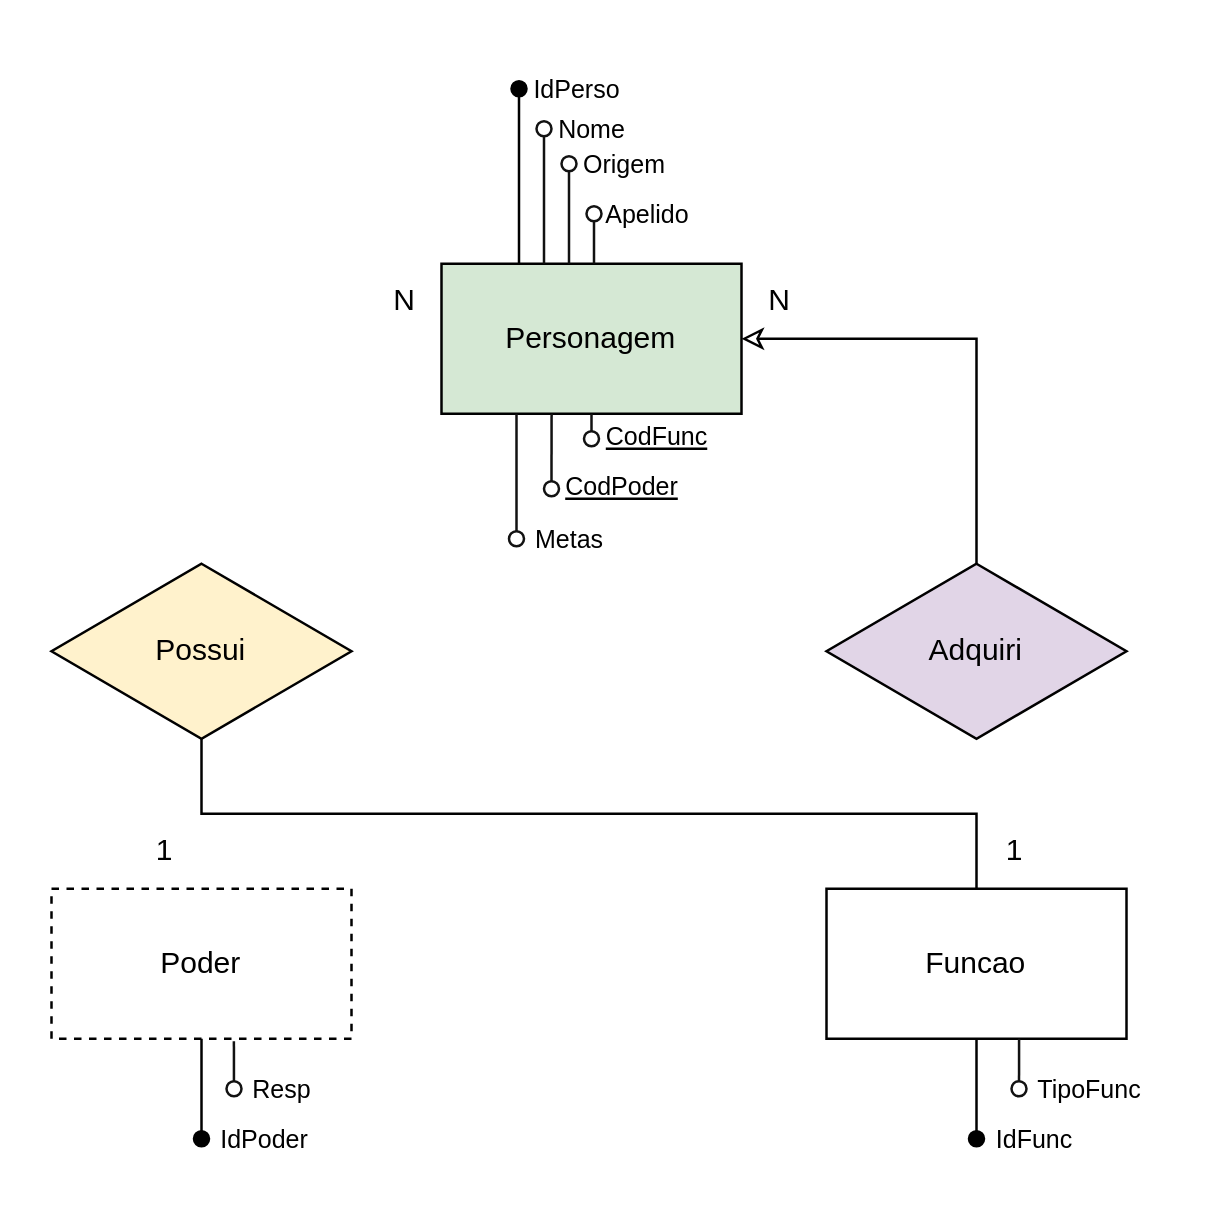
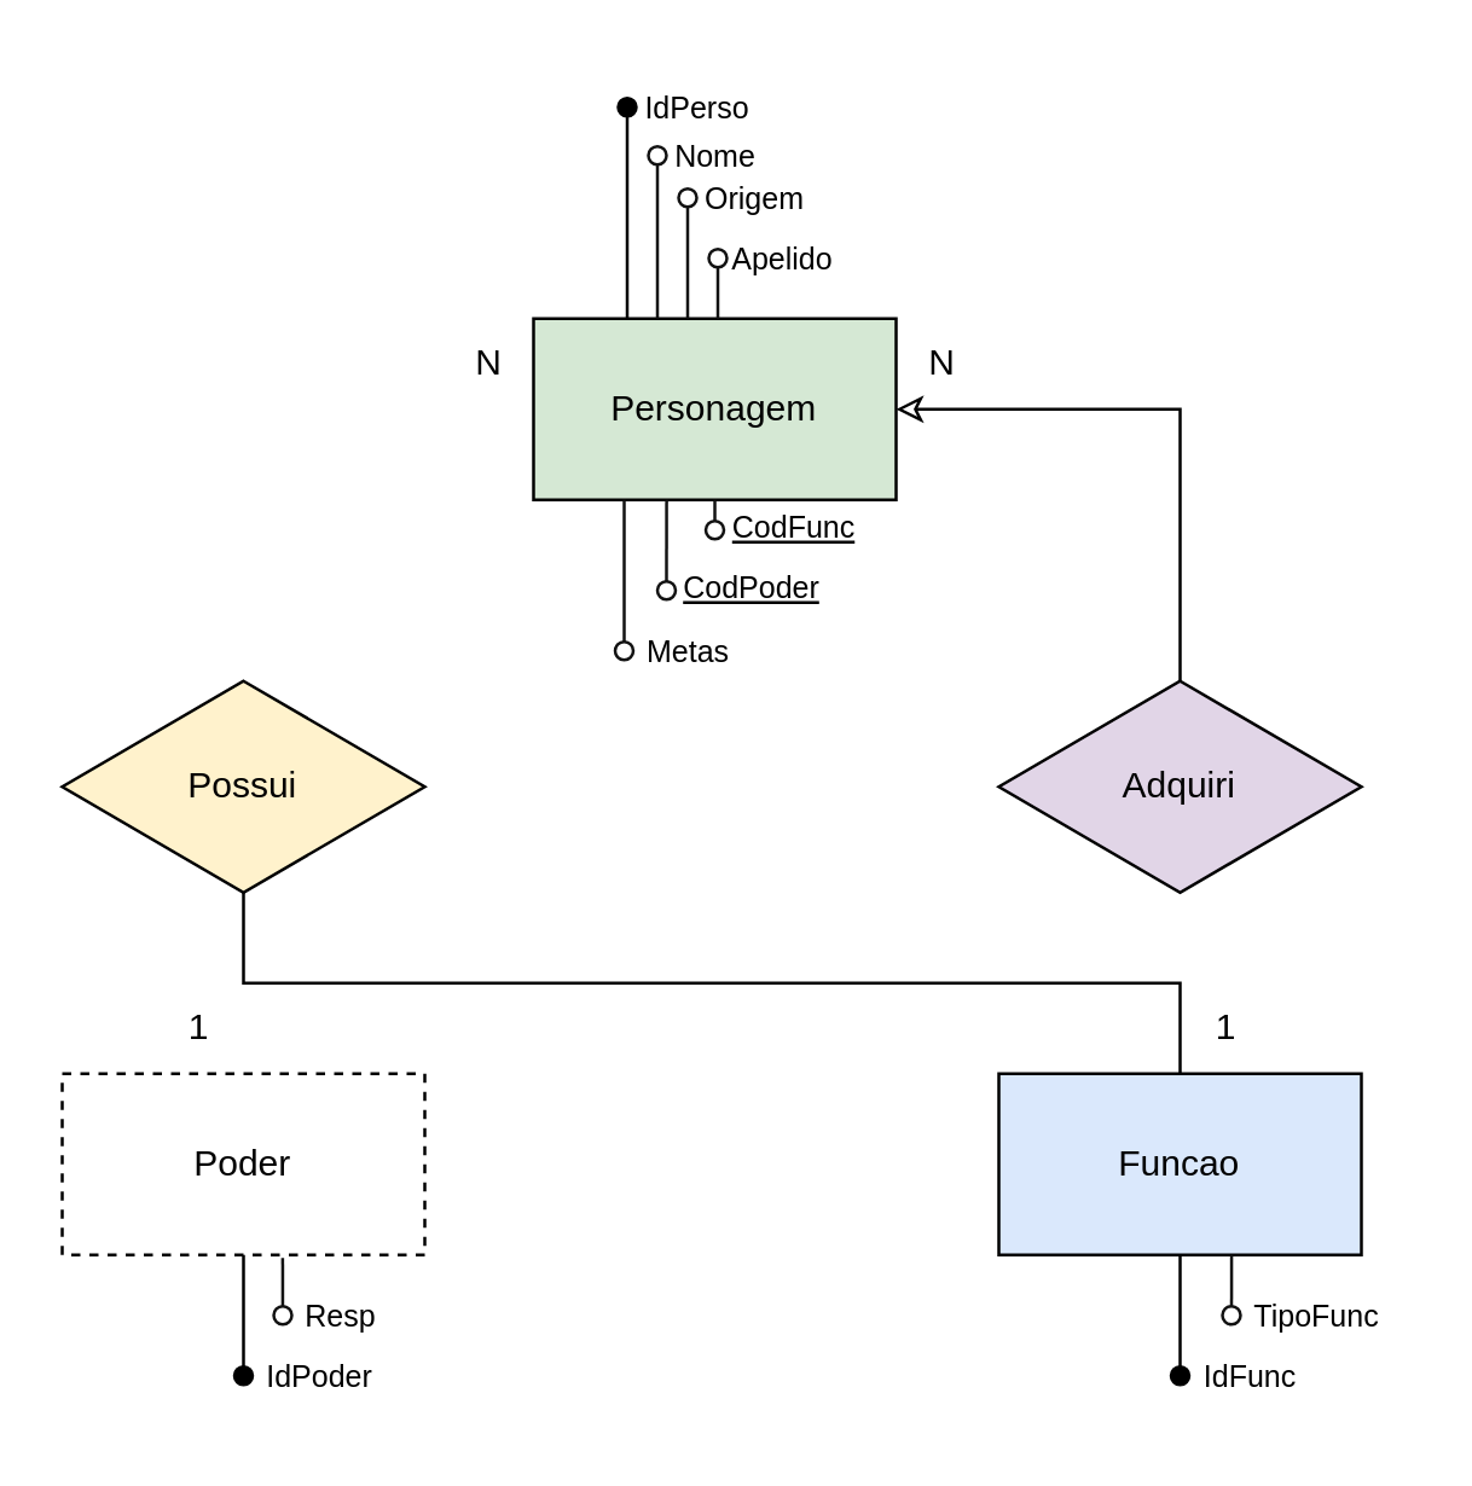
  <mxCell id="0" />
  <mxCell id="1" parent="0" />
- <mxCell id="2" value="&lt;font style=&quot;vertical-align: inherit;&quot;&gt;&lt;font style=&quot;vertical-align: inherit;&quot;&gt;Funcao&lt;/font&gt;&lt;/font&gt;" style="rounded=0;whiteSpace=wrap;html=1;" parent="1" vertex="1"><mxGeometry x="330" y="355" width="120" height="60" as="geometry" /></mxCell>
+ <mxCell id="2" value="&lt;font style=&quot;vertical-align: inherit;&quot;&gt;&lt;font style=&quot;vertical-align: inherit;&quot;&gt;Funcao&lt;/font&gt;&lt;/font&gt;" style="rounded=0;whiteSpace=wrap;html=1;fillColor=#dae8fc;" parent="1" vertex="1"><mxGeometry x="330" y="355" width="120" height="60" as="geometry" /></mxCell>
  <mxCell id="3" value="&lt;font style=&quot;vertical-align: inherit;&quot;&gt;&lt;font style=&quot;vertical-align: inherit;&quot;&gt;Personagem&lt;/font&gt;&lt;/font&gt;" style="rounded=0;whiteSpace=wrap;html=1;fillColor=#d5e8d4;" parent="1" vertex="1"><mxGeometry x="176" y="105" width="120" height="60" as="geometry" /></mxCell>
  <mxCell id="4" style="edgeStyle=orthogonalEdgeStyle;rounded=0;orthogonalLoop=1;jettySize=auto;html=1;exitX=0.5;exitY=0;exitDx=0;exitDy=0;entryX=1;entryY=0.5;entryDx=0;entryDy=0;endArrow=classic;endFill=0;" edge="1" parent="1" source="5" target="3"><mxGeometry relative="1" as="geometry" /></mxCell>
  <mxCell id="5" value="&lt;font style=&quot;vertical-align: inherit;&quot;&gt;&lt;font style=&quot;vertical-align: inherit;&quot;&gt;Adquiri&lt;/font&gt;&lt;/font&gt;" style="rhombus;whiteSpace=wrap;html=1;fillColor=#e1d5e7;" parent="1" vertex="1"><mxGeometry x="330" y="225" width="120" height="70" as="geometry" /></mxCell>
  <mxCell id="6" value="&lt;font style=&quot;vertical-align: inherit;&quot;&gt;&lt;font style=&quot;vertical-align: inherit;&quot;&gt;1&lt;/font&gt;&lt;/font&gt;" style="text;html=1;align=center;verticalAlign=middle;resizable=0;points=[];autosize=1;strokeColor=none;fillColor=none;" parent="1" vertex="1"><mxGeometry x="50" y="325" width="30" height="30" as="geometry" /></mxCell>
  <mxCell id="7" value="&lt;font style=&quot;vertical-align: inherit;&quot;&gt;&lt;font style=&quot;vertical-align: inherit;&quot;&gt;N&lt;/font&gt;&lt;/font&gt;" style="text;html=1;align=center;verticalAlign=middle;resizable=0;points=[];autosize=1;strokeColor=none;fillColor=none;" parent="1" vertex="1"><mxGeometry x="146" y="105" width="30" height="30" as="geometry" /></mxCell>
  <mxCell id="8" value="&lt;font style=&quot;vertical-align: inherit;&quot;&gt;&lt;font style=&quot;vertical-align: inherit;&quot;&gt;Poder&lt;/font&gt;&lt;/font&gt;" style="rounded=0;whiteSpace=wrap;html=1;dashed=1;" vertex="1" parent="1"><mxGeometry x="20" y="355" width="120" height="60" as="geometry" /></mxCell>
  <mxCell id="9" style="edgeStyle=orthogonalEdgeStyle;rounded=0;orthogonalLoop=1;jettySize=auto;html=1;exitX=0.5;exitY=1;exitDx=0;exitDy=0;endArrow=none;endFill=0;" edge="1" parent="1" source="10" target="2"><mxGeometry relative="1" as="geometry" /></mxCell>
  <mxCell id="10" value="&lt;font style=&quot;vertical-align: inherit;&quot;&gt;&lt;font style=&quot;vertical-align: inherit;&quot;&gt;Possui&lt;/font&gt;&lt;/font&gt;" style="rhombus;whiteSpace=wrap;html=1;fillColor=#fff2cc;" vertex="1" parent="1"><mxGeometry x="20" y="225" width="120" height="70" as="geometry" /></mxCell>
  <mxCell id="11" value="&lt;font style=&quot;vertical-align: inherit;&quot;&gt;&lt;font style=&quot;vertical-align: inherit;&quot;&gt;N&lt;/font&gt;&lt;/font&gt;" style="text;html=1;align=center;verticalAlign=middle;resizable=0;points=[];autosize=1;strokeColor=none;fillColor=none;" vertex="1" parent="1"><mxGeometry x="296" y="105" width="30" height="30" as="geometry" /></mxCell>
  <mxCell id="12" value="&lt;font style=&quot;vertical-align: inherit;&quot;&gt;&lt;font style=&quot;vertical-align: inherit;&quot;&gt;1&lt;/font&gt;&lt;/font&gt;" style="text;html=1;align=center;verticalAlign=middle;resizable=0;points=[];autosize=1;strokeColor=none;fillColor=none;" vertex="1" parent="1"><mxGeometry x="390" y="325" width="30" height="30" as="geometry" /></mxCell>
  <mxCell id="13" value="" style="endArrow=none;html=1;rounded=0;entryX=0.25;entryY=0;entryDx=0;entryDy=0;endFill=0;startArrow=oval;startFill=1;" edge="1" parent="1"><mxGeometry width="50" height="50" relative="1" as="geometry"><mxPoint x="207" y="35" as="sourcePoint" /><mxPoint x="207" y="105" as="targetPoint" /></mxGeometry></mxCell>
  <mxCell id="14" value="IdPerso" style="text;html=1;align=center;verticalAlign=middle;resizable=0;points=[];autosize=1;strokeColor=none;fillColor=none;fontSize=10;" vertex="1" parent="1"><mxGeometry x="200" y="20" width="60" height="30" as="geometry" /></mxCell>
  <mxCell id="15" value="" style="endArrow=none;html=1;rounded=0;endFill=0;startArrow=oval;startFill=0;strokeColor=#121212;" edge="1" parent="1"><mxGeometry width="50" height="50" relative="1" as="geometry"><mxPoint x="217" y="51" as="sourcePoint" /><mxPoint x="217" y="105" as="targetPoint" /></mxGeometry></mxCell>
  <mxCell id="16" value="Nome" style="text;html=1;align=center;verticalAlign=middle;resizable=0;points=[];autosize=1;strokeColor=none;fillColor=none;fontSize=10;" vertex="1" parent="1"><mxGeometry x="211" y="36" width="50" height="30" as="geometry" /></mxCell>
  <mxCell id="17" value="" style="endArrow=none;html=1;rounded=0;endFill=0;startArrow=oval;startFill=0;strokeColor=#121212;" edge="1" parent="1"><mxGeometry width="50" height="50" relative="1" as="geometry"><mxPoint x="227" y="65" as="sourcePoint" /><mxPoint x="227" y="105" as="targetPoint" /></mxGeometry></mxCell>
  <mxCell id="18" value="Origem" style="text;html=1;align=center;verticalAlign=middle;resizable=0;points=[];autosize=1;strokeColor=none;fillColor=none;fontSize=10;" vertex="1" parent="1"><mxGeometry x="219" y="50" width="60" height="30" as="geometry" /></mxCell>
  <mxCell id="19" value="" style="endArrow=none;html=1;rounded=0;endFill=0;startArrow=oval;startFill=0;strokeColor=#121212;" edge="1" parent="1"><mxGeometry width="50" height="50" relative="1" as="geometry"><mxPoint x="237" y="85" as="sourcePoint" /><mxPoint x="237" y="105" as="targetPoint" /></mxGeometry></mxCell>
  <mxCell id="20" value="Apelido" style="text;html=1;align=left;verticalAlign=middle;resizable=0;points=[];autosize=1;strokeColor=none;fillColor=none;fontSize=10;" vertex="1" parent="1"><mxGeometry x="240" y="70" width="60" height="30" as="geometry" /></mxCell>
  <mxCell id="21" value="" style="endArrow=none;html=1;rounded=0;endFill=0;startArrow=oval;startFill=0;strokeColor=#121212;entryX=0.25;entryY=1;entryDx=0;entryDy=0;" edge="1" parent="1" target="3"><mxGeometry width="50" height="50" relative="1" as="geometry"><mxPoint x="206" y="215" as="sourcePoint" /><mxPoint x="237" y="115" as="targetPoint" /></mxGeometry></mxCell>
  <mxCell id="22" value="Metas" style="text;html=1;align=center;verticalAlign=middle;resizable=0;points=[];autosize=1;strokeColor=none;fillColor=none;fontSize=10;" vertex="1" parent="1"><mxGeometry x="202" y="200" width="50" height="30" as="geometry" /></mxCell>
  <mxCell id="23" value="" style="endArrow=none;html=1;rounded=0;endFill=0;startArrow=oval;startFill=0;strokeColor=#121212;entryX=0.367;entryY=1;entryDx=0;entryDy=0;entryPerimeter=0;" edge="1" parent="1" target="3"><mxGeometry width="50" height="50" relative="1" as="geometry"><mxPoint x="220" y="195" as="sourcePoint" /><mxPoint x="216" y="175" as="targetPoint" /></mxGeometry></mxCell>
  <mxCell id="24" value="CodPoder" style="text;html=1;align=center;verticalAlign=middle;resizable=0;points=[];autosize=1;strokeColor=none;fillColor=none;fontSize=10;fontStyle=4" vertex="1" parent="1"><mxGeometry x="213" y="179" width="70" height="30" as="geometry" /></mxCell>
  <mxCell id="25" value="" style="endArrow=none;html=1;rounded=0;endFill=0;startArrow=oval;startFill=0;strokeColor=#121212;entryX=0.5;entryY=1;entryDx=0;entryDy=0;" edge="1" parent="1" target="3"><mxGeometry width="50" height="50" relative="1" as="geometry"><mxPoint x="236" y="175" as="sourcePoint" /><mxPoint x="226" y="185" as="targetPoint" /></mxGeometry></mxCell>
  <mxCell id="26" value="CodFunc" style="text;html=1;align=center;verticalAlign=middle;resizable=0;points=[];autosize=1;strokeColor=none;fillColor=none;fontSize=10;fontStyle=4" vertex="1" parent="1"><mxGeometry x="232" y="159" width="60" height="30" as="geometry" /></mxCell>
  <mxCell id="27" value="" style="endArrow=none;html=1;rounded=0;endFill=0;startArrow=oval;startFill=1;entryX=0.5;entryY=1;entryDx=0;entryDy=0;" edge="1" parent="1" target="8"><mxGeometry width="50" height="50" relative="1" as="geometry"><mxPoint x="80" y="455" as="sourcePoint" /><mxPoint x="80" y="455" as="targetPoint" /></mxGeometry></mxCell>
  <mxCell id="28" value="IdPoder" style="text;html=1;align=center;verticalAlign=middle;resizable=0;points=[];autosize=1;strokeColor=none;fillColor=none;fontSize=10;" vertex="1" parent="1"><mxGeometry x="75" y="440" width="60" height="30" as="geometry" /></mxCell>
  <mxCell id="29" value="" style="endArrow=none;html=1;rounded=0;endFill=0;startArrow=oval;startFill=0;strokeColor=#121212;entryX=0.608;entryY=1.017;entryDx=0;entryDy=0;entryPerimeter=0;" edge="1" parent="1" target="8"><mxGeometry width="50" height="50" relative="1" as="geometry"><mxPoint x="93" y="435" as="sourcePoint" /><mxPoint x="227" y="115" as="targetPoint" /></mxGeometry></mxCell>
  <mxCell id="30" value="Resp" style="text;html=1;align=center;verticalAlign=middle;resizable=0;points=[];autosize=1;strokeColor=none;fillColor=none;fontSize=10;" vertex="1" parent="1"><mxGeometry x="87" y="420" width="50" height="30" as="geometry" /></mxCell>
  <mxCell id="31" value="" style="endArrow=none;html=1;rounded=0;endFill=0;startArrow=oval;startFill=1;entryX=0.5;entryY=1;entryDx=0;entryDy=0;" edge="1" parent="1" target="2"><mxGeometry width="50" height="50" relative="1" as="geometry"><mxPoint x="390" y="455" as="sourcePoint" /><mxPoint x="90" y="425" as="targetPoint" /></mxGeometry></mxCell>
  <mxCell id="32" value="IdFunc" style="text;html=1;align=center;verticalAlign=middle;resizable=0;points=[];autosize=1;strokeColor=none;fillColor=none;fontSize=10;" vertex="1" parent="1"><mxGeometry x="388" y="440" width="50" height="30" as="geometry" /></mxCell>
  <mxCell id="33" value="" style="endArrow=none;html=1;rounded=0;endFill=0;startArrow=oval;startFill=0;strokeColor=#121212;entryX=0.642;entryY=1;entryDx=0;entryDy=0;entryPerimeter=0;" edge="1" parent="1" target="2"><mxGeometry width="50" height="50" relative="1" as="geometry"><mxPoint x="407" y="435" as="sourcePoint" /><mxPoint x="400" y="415" as="targetPoint" /></mxGeometry></mxCell>
  <mxCell id="34" value="TipoFunc" style="text;html=1;align=center;verticalAlign=middle;resizable=0;points=[];autosize=1;strokeColor=none;fillColor=none;fontSize=10;" vertex="1" parent="1"><mxGeometry x="405" y="420" width="60" height="30" as="geometry" /></mxCell>
